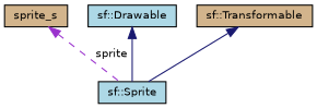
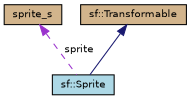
  digraph {
    node [color=black fillcolor=tan fontname=Helvetica fontsize=10 shape=record style=filled]
    edge [color=midnightblue dir=back fontname=Helvetica fontsize=10 labelfontname=Helvetica labelfontsize=10 style=solid]
    n1 [fontcolor=black height=0.2 label=sprite_s width=0.4]
    n2 [fillcolor=lightblue height=0.2 label="sf::Sprite" width=0.4]
-   n3 [fillcolor=lightblue height=0.2 label="sf::Drawable" width=0.4]
    n4 [height=0.2 label="sf::Transformable" width=0.4]
    n1 -> n2 [color=darkorchid3 label=" sprite" style=dashed]
-   n3 -> n2
    n4 -> n2
  }
